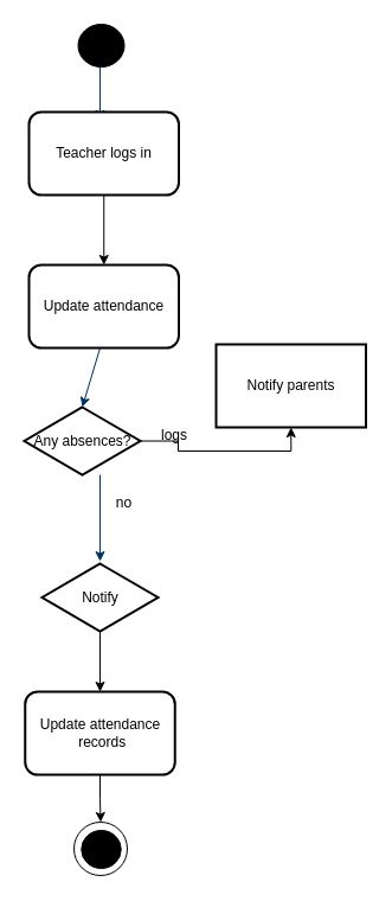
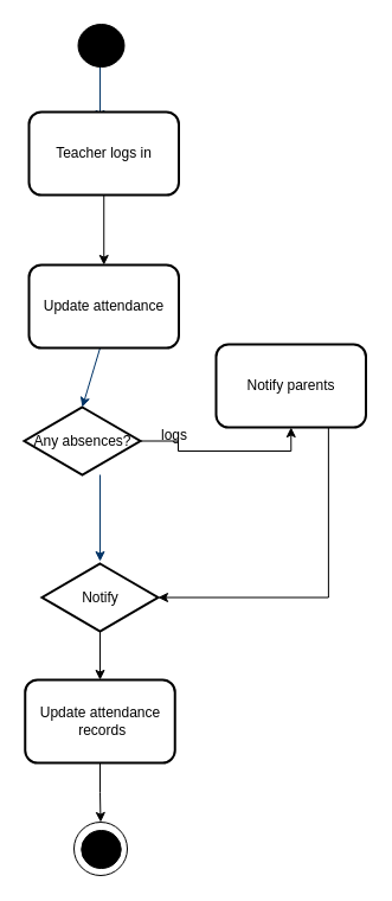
  <mxCell id="0" />
  <mxCell id="1" parent="0" />
  <mxCell id="2" value="" style="ellipse;whiteSpace=wrap;html=1;aspect=fixed;" vertex="1" parent="1"><mxGeometry x="62" y="693" width="45" height="45" as="geometry" /></mxCell>
  <mxCell id="3" style="edgeStyle=orthogonalEdgeStyle;rounded=0;orthogonalLoop=1;jettySize=auto;html=1;exitX=1;exitY=0.5;exitDx=0;exitDy=0;exitPerimeter=0;entryX=0.5;entryY=1;entryDx=0;entryDy=0;" edge="1" parent="1" source="4" target="14"><mxGeometry relative="1" as="geometry"><mxPoint x="317" y="350" as="targetPoint" /></mxGeometry></mxCell>
  <mxCell id="4" value="Any absences?" style="shape=mxgraph.flowchart.decision;strokeWidth=2;gradientColor=none;gradientDirection=north;fontStyle=0;html=1;" parent="1" vertex="1"><mxGeometry x="20" y="343" width="98" height="57" as="geometry" /></mxCell>
  <mxCell id="5" style="fontStyle=1;strokeColor=#003366;strokeWidth=1;html=1;" parent="1" edge="1"><mxGeometry relative="1" as="geometry"><mxPoint x="84" y="53" as="sourcePoint" /><mxPoint x="84" y="101" as="targetPoint" /></mxGeometry></mxCell>
  <mxCell id="6" style="entryX=0.5;entryY=0;entryPerimeter=0;fontStyle=1;strokeColor=#003366;strokeWidth=1;html=1;" parent="1" target="4" edge="1"><mxGeometry relative="1" as="geometry"><mxPoint x="84" y="293" as="sourcePoint" /></mxGeometry></mxCell>
  <mxCell id="7" value="logs" style="text;fontStyle=0;html=1;strokeColor=none;gradientColor=none;fillColor=none;strokeWidth=2;" parent="1" vertex="1"><mxGeometry x="134" y="353" width="40" height="26" as="geometry" /></mxCell>
  <mxCell id="8" value="" style="edgeStyle=elbowEdgeStyle;elbow=horizontal;fontColor=#001933;fontStyle=1;strokeColor=#003366;strokeWidth=1;html=1;" parent="1" source="4" edge="1"><mxGeometry width="100" height="100" as="geometry"><mxPoint y="63" as="sourcePoint" x="-236" /><mxPoint x="83.706" y="473" as="targetPoint" /></mxGeometry></mxCell>
- <mxCell id="9" value="no" style="text;fontStyle=0;html=1;strokeColor=none;gradientColor=none;fillColor=none;strokeWidth=2;align=center;" parent="1" vertex="1"><mxGeometry x="84" y="410" width="40" height="26" as="geometry" /></mxCell>
  <mxCell id="10" style="edgeStyle=orthogonalEdgeStyle;rounded=0;orthogonalLoop=1;jettySize=auto;html=1;exitX=0.5;exitY=1;exitDx=0;exitDy=0;entryX=0.5;entryY=0;entryDx=0;entryDy=0;" edge="1" parent="1" source="11" target="13"><mxGeometry relative="1" as="geometry" /></mxCell>
  <mxCell id="11" value="&lt;span style=&quot;text-wrap-mode: nowrap;&quot;&gt;Teacher logs in&lt;/span&gt;" style="rounded=1;whiteSpace=wrap;html=1;strokeWidth=2;" vertex="1" parent="1"><mxGeometry x="24" y="94" width="126.5" height="70" as="geometry" /></mxCell>
  <mxCell id="12" value="" style="ellipse;shape=doubleEllipse;whiteSpace=wrap;html=1;fillColor=#000000;" vertex="1" parent="1"><mxGeometry x="65.5" y="20" width="39" height="36" as="geometry" /></mxCell>
  <mxCell id="13" value="&lt;span style=&quot;text-wrap-mode: nowrap;&quot;&gt;Update attendance&lt;/span&gt;" style="rounded=1;whiteSpace=wrap;html=1;strokeWidth=2;" vertex="1" parent="1"><mxGeometry x="24" y="223" width="126.5" height="70" as="geometry" /></mxCell>
- <mxCell id="14" value="&lt;span style=&quot;text-wrap-mode: nowrap;&quot;&gt;Notify parents&lt;/span&gt;" style="whiteSpace=wrap;html=1;strokeWidth=2;rounded=0;" vertex="1" parent="1"><mxGeometry x="182" y="290" width="126.5" height="70" as="geometry" /></mxCell>
+ <mxCell id="14" value="&lt;span style=&quot;text-wrap-mode: nowrap;&quot;&gt;Notify parents&lt;/span&gt;" style="rounded=1;whiteSpace=wrap;html=1;strokeWidth=2;" vertex="1" parent="1"><mxGeometry x="182" y="290" width="126.5" height="70" as="geometry" /></mxCell>
  <mxCell id="15" style="edgeStyle=orthogonalEdgeStyle;rounded=0;orthogonalLoop=1;jettySize=auto;html=1;exitX=0.5;exitY=1;exitDx=0;exitDy=0;exitPerimeter=0;entryX=0.5;entryY=0;entryDx=0;entryDy=0;" edge="1" parent="1" source="16" target="18"><mxGeometry relative="1" as="geometry" /></mxCell>
  <mxCell id="16" value="Notify" style="shape=mxgraph.flowchart.decision;strokeWidth=2;gradientColor=none;gradientDirection=north;fontStyle=0;html=1;" vertex="1" parent="1"><mxGeometry x="35" y="475" width="98" height="57" as="geometry" /></mxCell>
  <mxCell id="17" style="edgeStyle=orthogonalEdgeStyle;rounded=0;orthogonalLoop=1;jettySize=auto;html=1;exitX=0.5;exitY=1;exitDx=0;exitDy=0;entryX=0.5;entryY=0;entryDx=0;entryDy=0;" edge="1" parent="1" source="18" target="2"><mxGeometry relative="1" as="geometry" /></mxCell>
- <mxCell id="18" value="&lt;span style=&quot;text-wrap-mode: nowrap;&quot;&gt;Update attendance&lt;/span&gt;&lt;div&gt;&lt;span style=&quot;text-wrap-mode: nowrap;&quot;&gt;&amp;nbsp;records&lt;/span&gt;&lt;/div&gt;" style="rounded=1;whiteSpace=wrap;html=1;strokeWidth=2;" vertex="1" parent="1"><mxGeometry x="20.75" y="583" width="126.5" height="70" as="geometry" /></mxCell>
+ <mxCell id="18" value="&lt;span style=&quot;text-wrap-mode: nowrap;&quot;&gt;Update attendance&lt;/span&gt;&lt;div&gt;&lt;span style=&quot;text-wrap-mode: nowrap;&quot;&gt;&amp;nbsp;records&lt;/span&gt;&lt;/div&gt;" style="rounded=1;whiteSpace=wrap;html=1;strokeWidth=2;" vertex="1" parent="1"><mxGeometry x="20.75" y="573" width="126.5" height="70" as="geometry" /></mxCell>
  <mxCell id="19" value="" style="ellipse;shape=doubleEllipse;whiteSpace=wrap;html=1;fillColor=#000000;" vertex="1" parent="1"><mxGeometry x="68.25" y="700" width="33.5" height="32" as="geometry" /></mxCell>
+ <mxCell id="20" style="edgeStyle=orthogonalEdgeStyle;rounded=0;orthogonalLoop=1;jettySize=auto;html=1;exitX=0.75;exitY=1;exitDx=0;exitDy=0;entryX=1;entryY=0.5;entryDx=0;entryDy=0;entryPerimeter=0;" edge="1" parent="1" source="14" target="16"><mxGeometry relative="1" as="geometry" /></mxCell>
